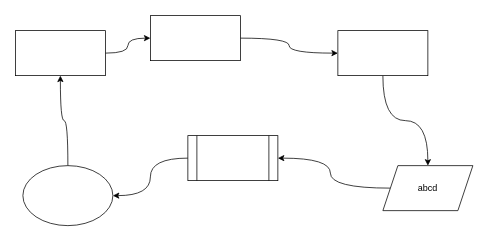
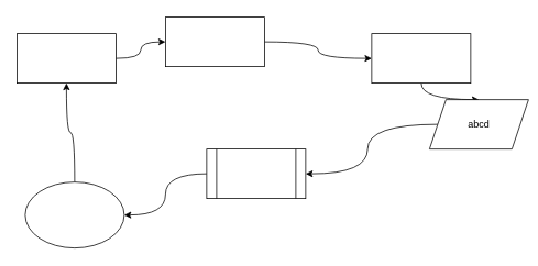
  <mxCell id="0" />
  <mxCell id="1" parent="0" />
  <mxCell id="2" value="" style="edgeStyle=orthogonalEdgeStyle;rounded=0;orthogonalLoop=1;jettySize=auto;html=1;curved=1;" edge="1" parent="1" source="3" target="5"><mxGeometry relative="1" as="geometry" /></mxCell>
  <mxCell id="3" value="" style="rounded=0;whiteSpace=wrap;html=1;" vertex="1" parent="1"><mxGeometry x="200" y="20" width="120" height="60" as="geometry" /></mxCell>
  <mxCell id="4" value="" style="edgeStyle=orthogonalEdgeStyle;curved=1;rounded=0;orthogonalLoop=1;jettySize=auto;html=1;" edge="1" parent="1" source="5" target="7"><mxGeometry relative="1" as="geometry" /></mxCell>
  <mxCell id="5" value="" style="whiteSpace=wrap;html=1;rounded=0;" vertex="1" parent="1"><mxGeometry x="450" y="40" width="120" height="60" as="geometry" /></mxCell>
  <mxCell id="6" value="" style="edgeStyle=orthogonalEdgeStyle;curved=1;rounded=0;orthogonalLoop=1;jettySize=auto;html=1;" edge="1" parent="1" source="7" target="9"><mxGeometry relative="1" as="geometry" /></mxCell>
- <mxCell id="7" value="abcd" style="shape=parallelogram;perimeter=parallelogramPerimeter;whiteSpace=wrap;html=1;fixedSize=1;rounded=0;" vertex="1" parent="1"><mxGeometry x="510" y="220" width="120" height="60" as="geometry" /></mxCell>
+ <mxCell id="7" value="abcd" style="shape=parallelogram;perimeter=parallelogramPerimeter;whiteSpace=wrap;html=1;fixedSize=1;rounded=0;" vertex="1" parent="1"><mxGeometry x="520" y="120" width="120" height="60" as="geometry" /></mxCell>
  <mxCell id="8" value="" style="edgeStyle=orthogonalEdgeStyle;curved=1;rounded=0;orthogonalLoop=1;jettySize=auto;html=1;" edge="1" parent="1" source="9" target="11"><mxGeometry relative="1" as="geometry" /></mxCell>
  <mxCell id="9" value="" style="shape=process;whiteSpace=wrap;html=1;backgroundOutline=1;rounded=0;" vertex="1" parent="1"><mxGeometry x="250" y="180" width="120" height="60" as="geometry" /></mxCell>
  <mxCell id="10" value="" style="edgeStyle=orthogonalEdgeStyle;curved=1;rounded=0;orthogonalLoop=1;jettySize=auto;html=1;" edge="1" parent="1" source="11" target="13"><mxGeometry relative="1" as="geometry" /></mxCell>
  <mxCell id="11" value="" style="ellipse;whiteSpace=wrap;html=1;rounded=0;" vertex="1" parent="1"><mxGeometry x="30" y="220" width="120" height="80" as="geometry" /></mxCell>
  <mxCell id="12" value="" style="edgeStyle=orthogonalEdgeStyle;curved=1;rounded=0;orthogonalLoop=1;jettySize=auto;html=1;" edge="1" parent="1" source="13" target="3"><mxGeometry relative="1" as="geometry" /></mxCell>
  <mxCell id="13" value="" style="whiteSpace=wrap;html=1;rounded=0;" vertex="1" parent="1"><mxGeometry x="20" y="40" width="120" height="60" as="geometry" /></mxCell>
